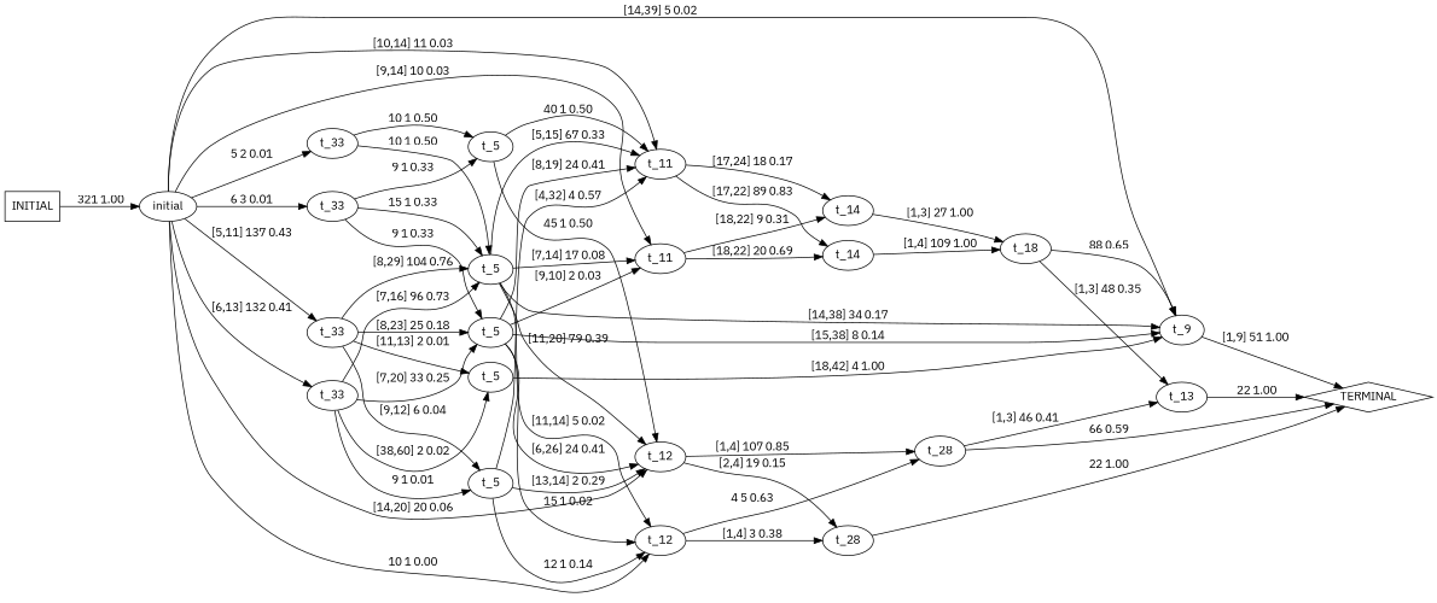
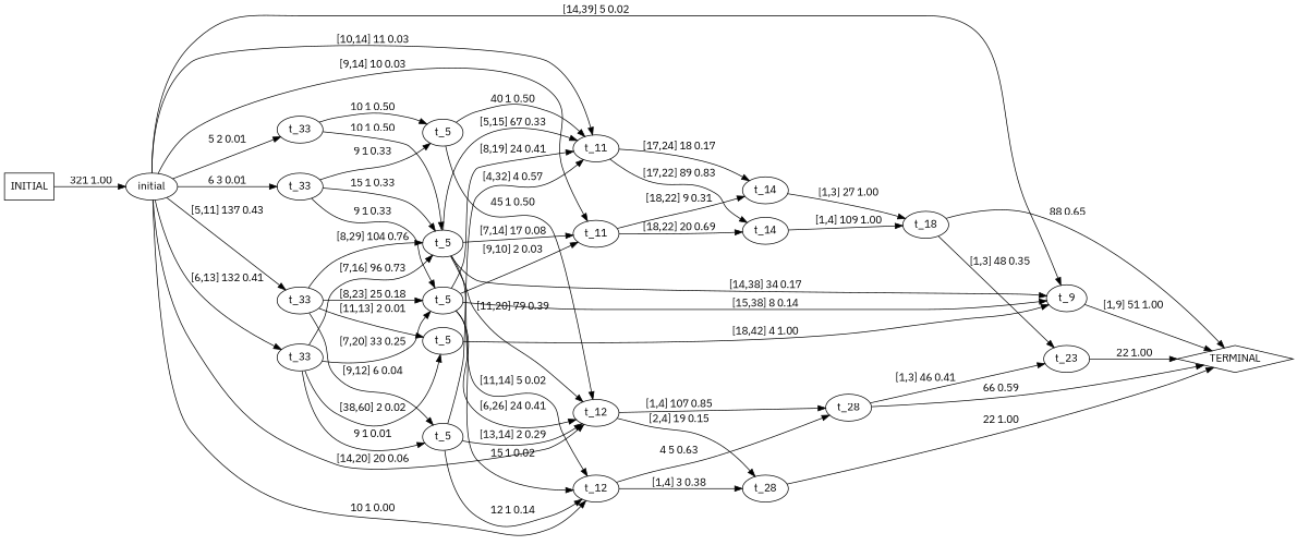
  digraph {
    fontname="IBM Plex Sans"
    rankdir=LR
    node [fontname="IBM Plex Sans"]
    edge [fontname="IBM Plex Sans"]
    n1 [label=initial]
    n2 [label=t_11]
    n3 [label=t_11]
    n4 [label=t_12]
    n5 [label=t_12]
    n6 [label=t_33]
    n7 [label=t_33]
    n8 [label=t_33]
    n9 [label=t_33]
    n10 [label=t_9]
    n11 [label=t_14]
    n12 [label=t_14]
    n13 [label=t_28]
    n14 [label=t_28]
    n15 [label=t_5]
    n16 [label=t_5]
    n17 [label=t_5]
    n18 [label=t_5]
    n19 [label=t_5]
    n20 [label=TERMINAL shape=diamond]
    n21 [label=t_18]
-   n22 [label=t_13]
+   n22 [label=t_23]
    n23 [label=INITIAL shape=box]
    n1 -> n2 [label="[9,14] 10 0.03"]
    n1 -> n3 [label="[10,14] 11 0.03"]
    n1 -> n4 [label="10 1 0.00"]
    n1 -> n5 [label="[14,20] 20 0.06"]
    n1 -> n6 [label="5 2 0.01"]
    n1 -> n7 [label="6 3 0.01"]
    n1 -> n8 [label="[6,13] 132 0.41"]
    n1 -> n9 [label="[5,11] 137 0.43"]
    n1 -> n10 [label="[14,39] 5 0.02"]
    n2 -> n11 [label="[18,22] 9 0.31"]
    n2 -> n12 [label="[18,22] 20 0.69"]
    n3 -> n11 [label="[17,24] 18 0.17"]
    n3 -> n12 [label="[17,22] 89 0.83"]
    n4 -> n13 [label="[1,4] 3 0.38"]
    n4 -> n14 [label="4 5 0.63"]
    n5 -> n13 [label="[2,4] 19 0.15"]
    n5 -> n14 [label="[1,4] 107 0.85"]
    n6 -> n15 [label="10 1 0.50"]
    n6 -> n16 [label="10 1 0.50"]
    n7 -> n15 [label="9 1 0.33"]
    n7 -> n16 [label="15 1 0.33"]
    n7 -> n17 [label="9 1 0.33"]
    n8 -> n16 [label="[7,16] 96 0.73"]
    n8 -> n17 [label="[7,20] 33 0.25"]
    n8 -> n18 [label="[38,60] 2 0.02"]
    n8 -> n19 [label="9 1 0.01"]
    n9 -> n16 [label="[8,29] 104 0.76"]
    n9 -> n17 [label="[8,23] 25 0.18"]
    n9 -> n18 [label="[11,13] 2 0.01"]
    n9 -> n19 [label="[9,12] 6 0.04"]
    n10 -> n20 [label="[1,9] 51 1.00"]
    n11 -> n21 [label="[1,3] 27 1.00"]
    n12 -> n21 [label="[1,4] 109 1.00"]
    n13 -> n20 [label=" 22 1.00"]
    n14 -> n20 [label=" 66 0.59"]
    n14 -> n22 [label="[1,3] 46 0.41"]
    n15 -> n3 [label="40 1 0.50"]
    n15 -> n5 [label="45 1 0.50"]
    n16 -> n2 [label="[7,14] 17 0.08"]
    n16 -> n3 [label="[5,15] 67 0.33"]
    n16 -> n4 [label="[11,14] 5 0.02"]
    n16 -> n5 [label="[11,20] 79 0.39"]
    n16 -> n10 [label="[14,38] 34 0.17"]
    n17 -> n2 [label="[9,10] 2 0.03"]
    n17 -> n3 [label="[8,19] 24 0.41"]
    n17 -> n4 [label="15 1 0.02"]
    n17 -> n5 [label="[6,26] 24 0.41"]
    n17 -> n10 [label="[15,38] 8 0.14"]
    n18 -> n10 [label="[18,42] 4 1.00"]
    n19 -> n3 [label="[4,32] 4 0.57"]
    n19 -> n4 [label="12 1 0.14"]
    n19 -> n5 [label="[13,14] 2 0.29"]
-   n21 -> n10 [label=" 88 0.65"]
+   n21 -> n20 [label=" 88 0.65"]
    n21 -> n22 [label="[1,3] 48 0.35"]
    n22 -> n20 [label=" 22 1.00"]
    n23 -> n1 [label=" 321 1.00"]
  }
